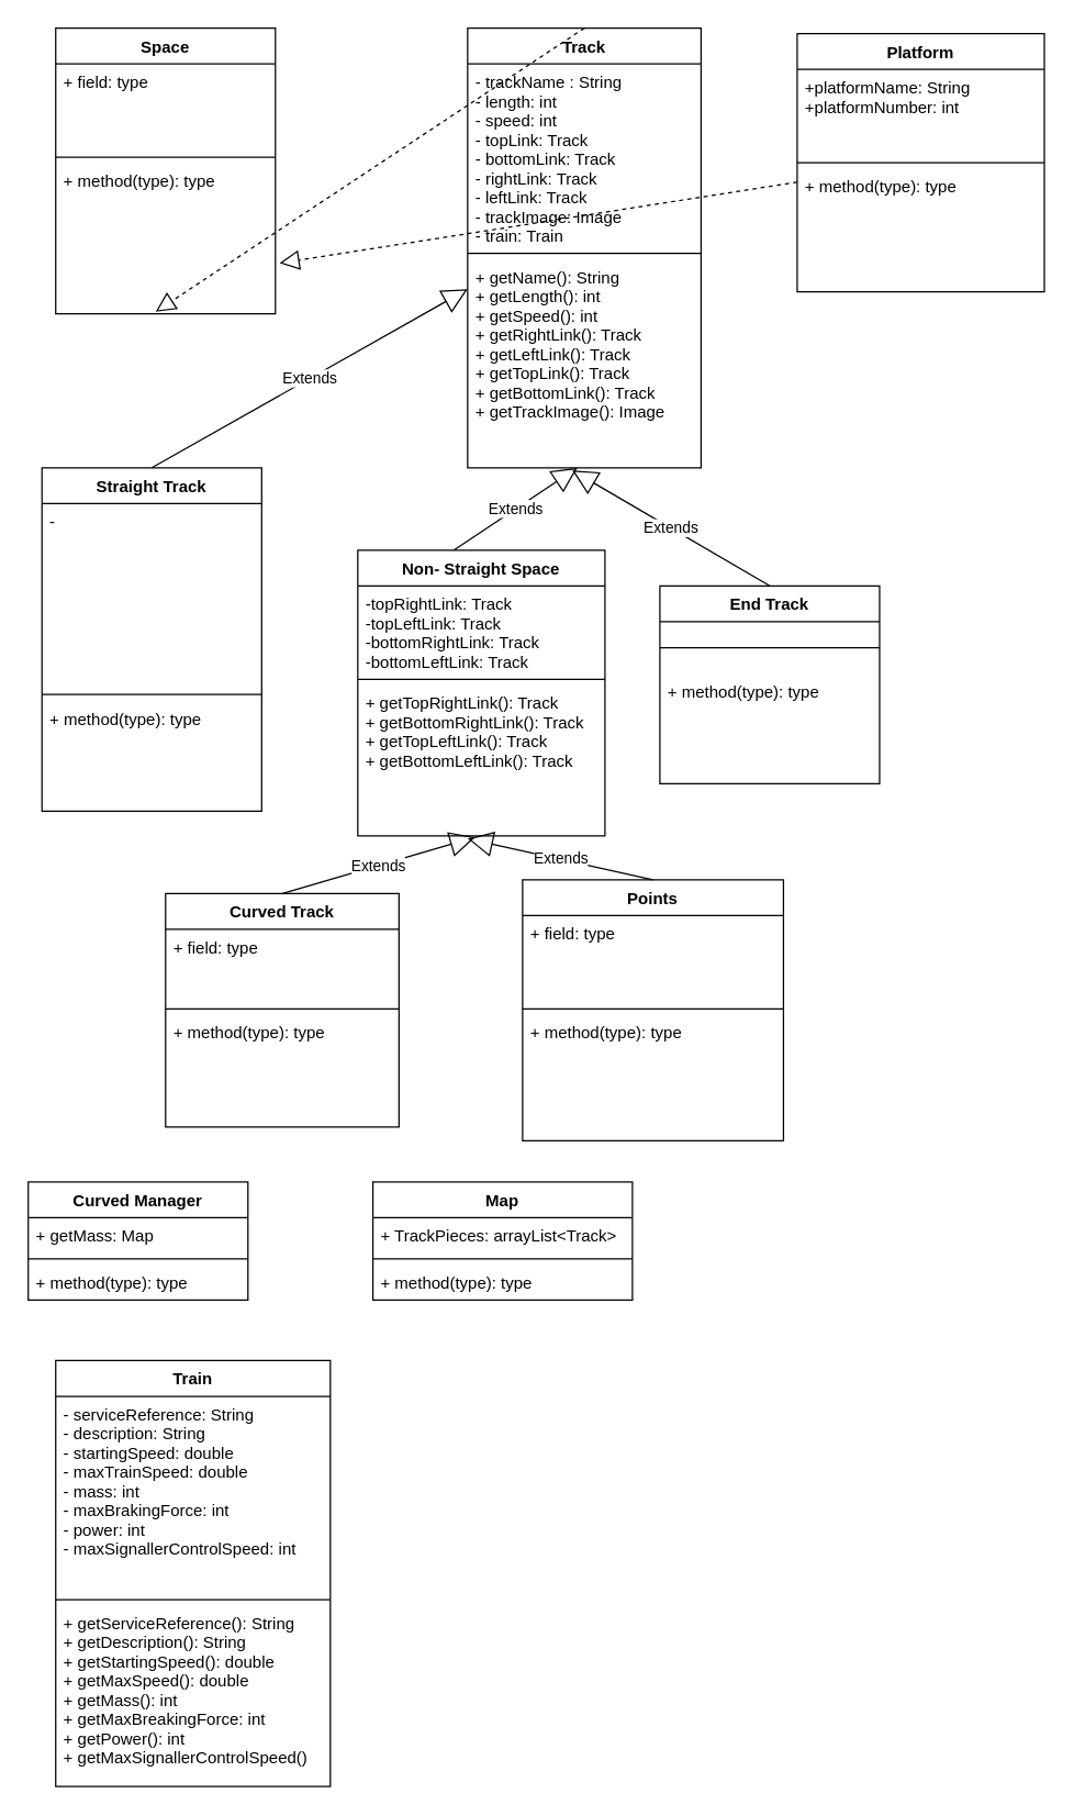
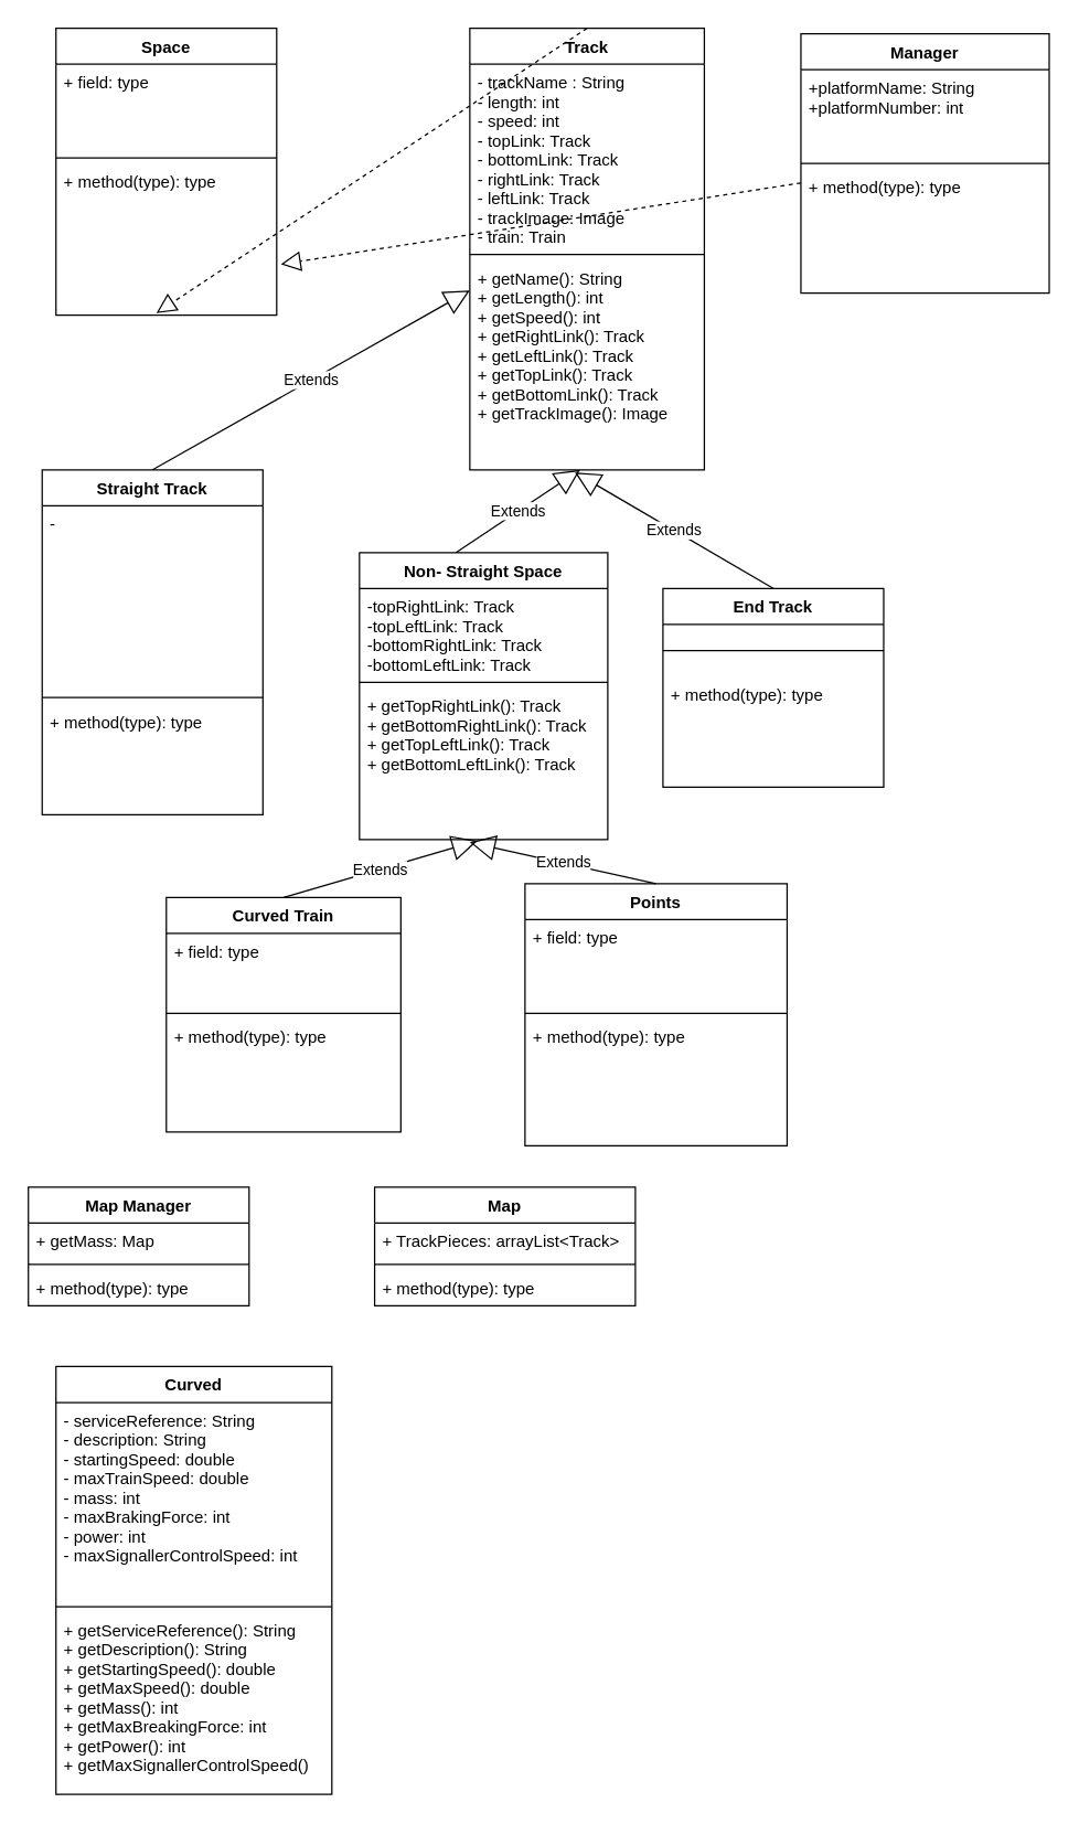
  <mxCell id="0" />
  <mxCell id="1" parent="0" />
  <mxCell id="2" value="Straight Track" style="swimlane;fontStyle=1;align=center;verticalAlign=top;childLayout=stackLayout;horizontal=1;startSize=26;horizontalStack=0;resizeParent=1;resizeParentMax=0;resizeLast=0;collapsible=1;marginBottom=0;" vertex="1" parent="1"><mxGeometry x="30" y="340" width="160" height="250" as="geometry" /></mxCell>
  <mxCell id="3" value="- " style="text;strokeColor=none;fillColor=none;align=left;verticalAlign=top;spacingLeft=4;spacingRight=4;overflow=hidden;rotatable=0;points=[[0,0.5],[1,0.5]];portConstraint=eastwest;fontColor=#000000;" vertex="1" parent="2"><mxGeometry y="26" width="160" height="134" as="geometry" /></mxCell>
  <mxCell id="4" value="" style="line;strokeWidth=1;fillColor=none;align=left;verticalAlign=middle;spacingTop=-1;spacingLeft=3;spacingRight=3;rotatable=0;labelPosition=right;points=[];portConstraint=eastwest;" vertex="1" parent="2"><mxGeometry y="160" width="160" height="10" as="geometry" /></mxCell>
  <mxCell id="5" value="+ method(type): type" style="text;strokeColor=none;fillColor=none;align=left;verticalAlign=top;spacingLeft=4;spacingRight=4;overflow=hidden;rotatable=0;points=[[0,0.5],[1,0.5]];portConstraint=eastwest;" vertex="1" parent="2"><mxGeometry y="170" width="160" height="80" as="geometry" /></mxCell>
- <mxCell id="6" value="Curved Track" style="swimlane;fontStyle=1;align=center;verticalAlign=top;childLayout=stackLayout;horizontal=1;startSize=26;horizontalStack=0;resizeParent=1;resizeParentMax=0;resizeLast=0;collapsible=1;marginBottom=0;" vertex="1" parent="1"><mxGeometry x="120" y="650" width="170" height="170" as="geometry" /></mxCell>
+ <mxCell id="6" value="Curved Train" style="swimlane;fontStyle=1;align=center;verticalAlign=top;childLayout=stackLayout;horizontal=1;startSize=26;horizontalStack=0;resizeParent=1;resizeParentMax=0;resizeLast=0;collapsible=1;marginBottom=0;" vertex="1" parent="1"><mxGeometry x="120" y="650" width="170" height="170" as="geometry" /></mxCell>
  <mxCell id="7" value="+ field: type" style="text;strokeColor=none;fillColor=none;align=left;verticalAlign=top;spacingLeft=4;spacingRight=4;overflow=hidden;rotatable=0;points=[[0,0.5],[1,0.5]];portConstraint=eastwest;" vertex="1" parent="6"><mxGeometry y="26" width="170" height="54" as="geometry" /></mxCell>
  <mxCell id="8" value="" style="line;strokeWidth=1;fillColor=none;align=left;verticalAlign=middle;spacingTop=-1;spacingLeft=3;spacingRight=3;rotatable=0;labelPosition=right;points=[];portConstraint=eastwest;" vertex="1" parent="6"><mxGeometry y="80" width="170" height="8" as="geometry" /></mxCell>
  <mxCell id="9" value="+ method(type): type" style="text;strokeColor=none;fillColor=none;align=left;verticalAlign=top;spacingLeft=4;spacingRight=4;overflow=hidden;rotatable=0;points=[[0,0.5],[1,0.5]];portConstraint=eastwest;" vertex="1" parent="6"><mxGeometry y="88" width="170" height="82" as="geometry" /></mxCell>
  <mxCell id="10" value="End Track" style="swimlane;fontStyle=1;align=center;verticalAlign=top;childLayout=stackLayout;horizontal=1;startSize=26;horizontalStack=0;resizeParent=1;resizeParentMax=0;resizeLast=0;collapsible=1;marginBottom=0;" vertex="1" parent="1"><mxGeometry x="480" y="426" width="160" height="144" as="geometry" /></mxCell>
  <mxCell id="11" value="" style="line;strokeWidth=1;fillColor=none;align=left;verticalAlign=middle;spacingTop=-1;spacingLeft=3;spacingRight=3;rotatable=0;labelPosition=right;points=[];portConstraint=eastwest;" vertex="1" parent="10"><mxGeometry y="26" width="160" height="38" as="geometry" /></mxCell>
  <mxCell id="12" value="+ method(type): type" style="text;strokeColor=none;fillColor=none;align=left;verticalAlign=top;spacingLeft=4;spacingRight=4;overflow=hidden;rotatable=0;points=[[0,0.5],[1,0.5]];portConstraint=eastwest;" vertex="1" parent="10"><mxGeometry y="64" width="160" height="80" as="geometry" /></mxCell>
- <mxCell id="13" value="Curved Manager" style="swimlane;fontStyle=1;align=center;verticalAlign=top;childLayout=stackLayout;horizontal=1;startSize=26;horizontalStack=0;resizeParent=1;resizeParentMax=0;resizeLast=0;collapsible=1;marginBottom=0;" vertex="1" parent="1"><mxGeometry x="20" y="860" width="160" height="86" as="geometry" /></mxCell>
+ <mxCell id="13" value="Map Manager" style="swimlane;fontStyle=1;align=center;verticalAlign=top;childLayout=stackLayout;horizontal=1;startSize=26;horizontalStack=0;resizeParent=1;resizeParentMax=0;resizeLast=0;collapsible=1;marginBottom=0;" vertex="1" parent="1"><mxGeometry x="20" y="860" width="160" height="86" as="geometry" /></mxCell>
  <mxCell id="14" value="+ getMass: Map" style="text;strokeColor=none;fillColor=none;align=left;verticalAlign=top;spacingLeft=4;spacingRight=4;overflow=hidden;rotatable=0;points=[[0,0.5],[1,0.5]];portConstraint=eastwest;" vertex="1" parent="13"><mxGeometry y="26" width="160" height="26" as="geometry" /></mxCell>
  <mxCell id="15" value="" style="line;strokeWidth=1;fillColor=none;align=left;verticalAlign=middle;spacingTop=-1;spacingLeft=3;spacingRight=3;rotatable=0;labelPosition=right;points=[];portConstraint=eastwest;" vertex="1" parent="13"><mxGeometry y="52" width="160" height="8" as="geometry" /></mxCell>
  <mxCell id="16" value="+ method(type): type" style="text;strokeColor=none;fillColor=none;align=left;verticalAlign=top;spacingLeft=4;spacingRight=4;overflow=hidden;rotatable=0;points=[[0,0.5],[1,0.5]];portConstraint=eastwest;" vertex="1" parent="13"><mxGeometry y="60" width="160" height="26" as="geometry" /></mxCell>
  <mxCell id="17" value="Map" style="swimlane;fontStyle=1;align=center;verticalAlign=top;childLayout=stackLayout;horizontal=1;startSize=26;horizontalStack=0;resizeParent=1;resizeParentMax=0;resizeLast=0;collapsible=1;marginBottom=0;" vertex="1" parent="1"><mxGeometry x="271" y="860" width="189" height="86" as="geometry" /></mxCell>
  <mxCell id="18" value="+ TrackPieces: arrayList&lt;Track&gt;" style="text;strokeColor=none;fillColor=none;align=left;verticalAlign=top;spacingLeft=4;spacingRight=4;overflow=hidden;rotatable=0;points=[[0,0.5],[1,0.5]];portConstraint=eastwest;" vertex="1" parent="17"><mxGeometry y="26" width="189" height="26" as="geometry" /></mxCell>
  <mxCell id="19" value="" style="line;strokeWidth=1;fillColor=none;align=left;verticalAlign=middle;spacingTop=-1;spacingLeft=3;spacingRight=3;rotatable=0;labelPosition=right;points=[];portConstraint=eastwest;" vertex="1" parent="17"><mxGeometry y="52" width="189" height="8" as="geometry" /></mxCell>
  <mxCell id="20" value="+ method(type): type" style="text;strokeColor=none;fillColor=none;align=left;verticalAlign=top;spacingLeft=4;spacingRight=4;overflow=hidden;rotatable=0;points=[[0,0.5],[1,0.5]];portConstraint=eastwest;" vertex="1" parent="17"><mxGeometry y="60" width="189" height="26" as="geometry" /></mxCell>
  <mxCell id="21" value="Track" style="swimlane;fontStyle=1;align=center;verticalAlign=top;childLayout=stackLayout;horizontal=1;startSize=26;horizontalStack=0;resizeParent=1;resizeParentMax=0;resizeLast=0;collapsible=1;marginBottom=0;fontColor=#000000;" vertex="1" parent="1"><mxGeometry x="340" width="170" height="320" as="geometry" y="20" /></mxCell>
  <mxCell id="22" value="- trackName : String&#10;- length: int&#10;- speed: int&#10;- topLink: Track&#10;- bottomLink: Track&#10;- rightLink: Track&#10;- leftLink: Track&#10;- trackImage: Image&#10;- train: Train" style="text;strokeColor=none;fillColor=none;align=left;verticalAlign=top;spacingLeft=4;spacingRight=4;overflow=hidden;rotatable=0;points=[[0,0.5],[1,0.5]];portConstraint=eastwest;" vertex="1" parent="21"><mxGeometry y="26" width="170" height="134" as="geometry" /></mxCell>
  <mxCell id="23" value="" style="line;strokeWidth=1;fillColor=none;align=left;verticalAlign=middle;spacingTop=-1;spacingLeft=3;spacingRight=3;rotatable=0;labelPosition=right;points=[];portConstraint=eastwest;" vertex="1" parent="21"><mxGeometry y="160" width="170" height="8" as="geometry" /></mxCell>
  <mxCell id="24" value="+ getName(): String&#10;+ getLength(): int&#10;+ getSpeed(): int&#10;+ getRightLink(): Track&#10;+ getLeftLink(): Track&#10;+ getTopLink(): Track&#10;+ getBottomLink(): Track&#10;+ getTrackImage(): Image" style="text;strokeColor=none;fillColor=none;align=left;verticalAlign=top;spacingLeft=4;spacingRight=4;overflow=hidden;rotatable=0;points=[[0,0.5],[1,0.5]];portConstraint=eastwest;" vertex="1" parent="21"><mxGeometry y="168" width="170" height="152" as="geometry" /></mxCell>
  <mxCell id="25" value="" style="endArrow=block;dashed=1;endFill=0;endSize=12;html=1;fontColor=#000000;exitX=0.5;exitY=0;exitDx=0;exitDy=0;entryX=0.455;entryY=0.986;entryDx=0;entryDy=0;entryPerimeter=0;" edge="1" parent="1" source="21" target="32"><mxGeometry width="160" relative="1" as="geometry"><mxPoint x="220" y="130" as="sourcePoint" /><mxPoint x="110.8" y="285.622" as="targetPoint" /></mxGeometry></mxCell>
  <mxCell id="26" value="Extends" style="endArrow=block;endSize=16;endFill=0;html=1;fontColor=#000000;exitX=0.5;exitY=0;exitDx=0;exitDy=0;" edge="1" parent="1" source="2"><mxGeometry width="160" relative="1" as="geometry"><mxPoint x="180" y="210" as="sourcePoint" /><mxPoint x="340" y="210" as="targetPoint" /></mxGeometry></mxCell>
  <mxCell id="27" value="Extends" style="endArrow=block;endSize=16;endFill=0;html=1;fontColor=#000000;exitX=0.5;exitY=0;exitDx=0;exitDy=0;entryX=0.475;entryY=1.009;entryDx=0;entryDy=0;entryPerimeter=0;" edge="1" parent="1" source="6" target="37"><mxGeometry width="160" relative="1" as="geometry"><mxPoint x="120" y="310" as="sourcePoint" /><mxPoint x="290" y="490" as="targetPoint" /></mxGeometry></mxCell>
  <mxCell id="28" value="Extends" style="endArrow=block;endSize=16;endFill=0;html=1;fontColor=#000000;exitX=0.5;exitY=0;exitDx=0;exitDy=0;entryX=0.448;entryY=1.013;entryDx=0;entryDy=0;entryPerimeter=0;" edge="1" parent="1" source="10" target="24"><mxGeometry width="160" relative="1" as="geometry"><mxPoint x="315" y="310" as="sourcePoint" /><mxPoint x="424.8" y="267.44" as="targetPoint" /></mxGeometry></mxCell>
  <mxCell id="29" value="Space" style="swimlane;fontStyle=1;align=center;verticalAlign=top;childLayout=stackLayout;horizontal=1;startSize=26;horizontalStack=0;resizeParent=1;resizeParentMax=0;resizeLast=0;collapsible=1;marginBottom=0;fontColor=#000000;" vertex="1" parent="1"><mxGeometry x="40" width="160" height="208" as="geometry" y="20" /></mxCell>
  <mxCell id="30" value="+ field: type" style="text;strokeColor=none;fillColor=none;align=left;verticalAlign=top;spacingLeft=4;spacingRight=4;overflow=hidden;rotatable=0;points=[[0,0.5],[1,0.5]];portConstraint=eastwest;" vertex="1" parent="29"><mxGeometry y="26" width="160" height="64" as="geometry" /></mxCell>
  <mxCell id="31" value="" style="line;strokeWidth=1;fillColor=none;align=left;verticalAlign=middle;spacingTop=-1;spacingLeft=3;spacingRight=3;rotatable=0;labelPosition=right;points=[];portConstraint=eastwest;" vertex="1" parent="29"><mxGeometry y="90" width="160" height="8" as="geometry" /></mxCell>
  <mxCell id="32" value="+ method(type): type" style="text;strokeColor=none;fillColor=none;align=left;verticalAlign=top;spacingLeft=4;spacingRight=4;overflow=hidden;rotatable=0;points=[[0,0.5],[1,0.5]];portConstraint=eastwest;" vertex="1" parent="29"><mxGeometry y="98" width="160" height="110" as="geometry" /></mxCell>
  <mxCell id="33" value="Non- Straight Space" style="swimlane;fontStyle=1;align=center;verticalAlign=top;childLayout=stackLayout;horizontal=1;startSize=26;horizontalStack=0;resizeParent=1;resizeParentMax=0;resizeLast=0;collapsible=1;marginBottom=0;fontColor=#000000;" vertex="1" parent="1"><mxGeometry x="260" y="400" width="180" height="208" as="geometry" /></mxCell>
  <mxCell id="34" value="Extends" style="endArrow=block;endSize=16;endFill=0;html=1;fontColor=#000000;" edge="1" parent="33"><mxGeometry width="160" relative="1" as="geometry"><mxPoint x="70" as="sourcePoint" /><mxPoint x="160" y="-60" as="targetPoint" /></mxGeometry></mxCell>
  <mxCell id="35" value="-topRightLink: Track&#10;-topLeftLink: Track&#10;-bottomRightLink: Track&#10;-bottomLeftLink: Track" style="text;strokeColor=none;fillColor=none;align=left;verticalAlign=top;spacingLeft=4;spacingRight=4;overflow=hidden;rotatable=0;points=[[0,0.5],[1,0.5]];portConstraint=eastwest;" vertex="1" parent="33"><mxGeometry y="26" width="180" height="64" as="geometry" /></mxCell>
  <mxCell id="36" value="" style="line;strokeWidth=1;fillColor=none;align=left;verticalAlign=middle;spacingTop=-1;spacingLeft=3;spacingRight=3;rotatable=0;labelPosition=right;points=[];portConstraint=eastwest;" vertex="1" parent="33"><mxGeometry y="90" width="180" height="8" as="geometry" /></mxCell>
  <mxCell id="37" value="+ getTopRightLink(): Track&#10;+ getBottomRightLink(): Track&#10;+ getTopLeftLink(): Track&#10;+ getBottomLeftLink(): Track" style="text;strokeColor=none;fillColor=none;align=left;verticalAlign=top;spacingLeft=4;spacingRight=4;overflow=hidden;rotatable=0;points=[[0,0.5],[1,0.5]];portConstraint=eastwest;" vertex="1" parent="33"><mxGeometry y="98" width="180" height="110" as="geometry" /></mxCell>
  <mxCell id="38" value="Points" style="swimlane;fontStyle=1;align=center;verticalAlign=top;childLayout=stackLayout;horizontal=1;startSize=26;horizontalStack=0;resizeParent=1;resizeParentMax=0;resizeLast=0;collapsible=1;marginBottom=0;fontColor=#000000;" vertex="1" parent="1"><mxGeometry x="380" y="640" width="190" height="190" as="geometry" /></mxCell>
  <mxCell id="39" value="+ field: type" style="text;strokeColor=none;fillColor=none;align=left;verticalAlign=top;spacingLeft=4;spacingRight=4;overflow=hidden;rotatable=0;points=[[0,0.5],[1,0.5]];portConstraint=eastwest;" vertex="1" parent="38"><mxGeometry y="26" width="190" height="64" as="geometry" /></mxCell>
  <mxCell id="40" value="" style="line;strokeWidth=1;fillColor=none;align=left;verticalAlign=middle;spacingTop=-1;spacingLeft=3;spacingRight=3;rotatable=0;labelPosition=right;points=[];portConstraint=eastwest;" vertex="1" parent="38"><mxGeometry y="90" width="190" height="8" as="geometry" /></mxCell>
  <mxCell id="41" value="+ method(type): type" style="text;strokeColor=none;fillColor=none;align=left;verticalAlign=top;spacingLeft=4;spacingRight=4;overflow=hidden;rotatable=0;points=[[0,0.5],[1,0.5]];portConstraint=eastwest;" vertex="1" parent="38"><mxGeometry y="98" width="190" height="92" as="geometry" /></mxCell>
  <mxCell id="42" value="Extends" style="endArrow=block;endSize=16;endFill=0;html=1;fontColor=#000000;exitX=0.5;exitY=0;exitDx=0;exitDy=0;" edge="1" parent="1" source="38"><mxGeometry width="160" relative="1" as="geometry"><mxPoint x="215" y="660" as="sourcePoint" /><mxPoint x="340" y="610" as="targetPoint" /></mxGeometry></mxCell>
- <mxCell id="43" value="Platform" style="swimlane;fontStyle=1;align=center;verticalAlign=top;childLayout=stackLayout;horizontal=1;startSize=26;horizontalStack=0;resizeParent=1;resizeParentMax=0;resizeLast=0;collapsible=1;marginBottom=0;fontColor=#000000;" vertex="1" parent="1"><mxGeometry x="580" y="24" width="180" height="188" as="geometry" /></mxCell>
+ <mxCell id="43" value="Manager" style="swimlane;fontStyle=1;align=center;verticalAlign=top;childLayout=stackLayout;horizontal=1;startSize=26;horizontalStack=0;resizeParent=1;resizeParentMax=0;resizeLast=0;collapsible=1;marginBottom=0;fontColor=#000000;" vertex="1" parent="1"><mxGeometry x="580" y="24" width="180" height="188" as="geometry" /></mxCell>
  <mxCell id="44" value="+platformName: String&#10;+platformNumber: int" style="text;strokeColor=none;fillColor=none;align=left;verticalAlign=top;spacingLeft=4;spacingRight=4;overflow=hidden;rotatable=0;points=[[0,0.5],[1,0.5]];portConstraint=eastwest;" vertex="1" parent="43"><mxGeometry y="26" width="180" height="64" as="geometry" /></mxCell>
  <mxCell id="45" value="" style="line;strokeWidth=1;fillColor=none;align=left;verticalAlign=middle;spacingTop=-1;spacingLeft=3;spacingRight=3;rotatable=0;labelPosition=right;points=[];portConstraint=eastwest;" vertex="1" parent="43"><mxGeometry y="90" width="180" height="8" as="geometry" /></mxCell>
  <mxCell id="46" value="+ method(type): type" style="text;strokeColor=none;fillColor=none;align=left;verticalAlign=top;spacingLeft=4;spacingRight=4;overflow=hidden;rotatable=0;points=[[0,0.5],[1,0.5]];portConstraint=eastwest;" vertex="1" parent="43"><mxGeometry y="98" width="180" height="90" as="geometry" /></mxCell>
  <mxCell id="47" value="" style="endArrow=block;dashed=1;endFill=0;endSize=12;html=1;fontColor=#000000;entryX=1.019;entryY=0.664;entryDx=0;entryDy=0;entryPerimeter=0;" edge="1" parent="1" source="43" target="32"><mxGeometry width="160" relative="1" as="geometry"><mxPoint x="580" y="40" as="sourcePoint" /><mxPoint x="280" y="220" as="targetPoint" /></mxGeometry></mxCell>
- <mxCell id="48" value="Train" style="swimlane;fontStyle=1;align=center;verticalAlign=top;childLayout=stackLayout;horizontal=1;startSize=26;horizontalStack=0;resizeParent=1;resizeParentMax=0;resizeLast=0;collapsible=1;marginBottom=0;fontColor=#000000;" vertex="1" parent="1"><mxGeometry x="40" y="990" width="200" height="310" as="geometry" /></mxCell>
+ <mxCell id="48" value="Curved" style="swimlane;fontStyle=1;align=center;verticalAlign=top;childLayout=stackLayout;horizontal=1;startSize=26;horizontalStack=0;resizeParent=1;resizeParentMax=0;resizeLast=0;collapsible=1;marginBottom=0;fontColor=#000000;" vertex="1" parent="1"><mxGeometry x="40" y="990" width="200" height="310" as="geometry" /></mxCell>
  <mxCell id="49" value="- serviceReference: String &#10;- description: String &#10;- startingSpeed: double&#10;- maxTrainSpeed: double&#10;- mass: int &#10;- maxBrakingForce: int &#10;- power: int  &#10;- maxSignallerControlSpeed: int " style="text;strokeColor=none;fillColor=none;align=left;verticalAlign=top;spacingLeft=4;spacingRight=4;overflow=hidden;rotatable=0;points=[[0,0.5],[1,0.5]];portConstraint=eastwest;" vertex="1" parent="48"><mxGeometry y="26" width="200" height="144" as="geometry" /></mxCell>
  <mxCell id="50" value="" style="line;strokeWidth=1;fillColor=none;align=left;verticalAlign=middle;spacingTop=-1;spacingLeft=3;spacingRight=3;rotatable=0;labelPosition=right;points=[];portConstraint=eastwest;" vertex="1" parent="48"><mxGeometry y="170" width="200" height="8" as="geometry" /></mxCell>
  <mxCell id="51" value="+ getServiceReference(): String&#10;+ getDescription(): String&#10;+ getStartingSpeed(): double&#10;+ getMaxSpeed(): double&#10;+ getMass(): int&#10;+ getMaxBreakingForce: int&#10;+ getPower(): int&#10;+ getMaxSignallerControlSpeed()" style="text;strokeColor=none;fillColor=none;align=left;verticalAlign=top;spacingLeft=4;spacingRight=4;overflow=hidden;rotatable=0;points=[[0,0.5],[1,0.5]];portConstraint=eastwest;" vertex="1" parent="48"><mxGeometry y="178" width="200" height="132" as="geometry" /></mxCell>
